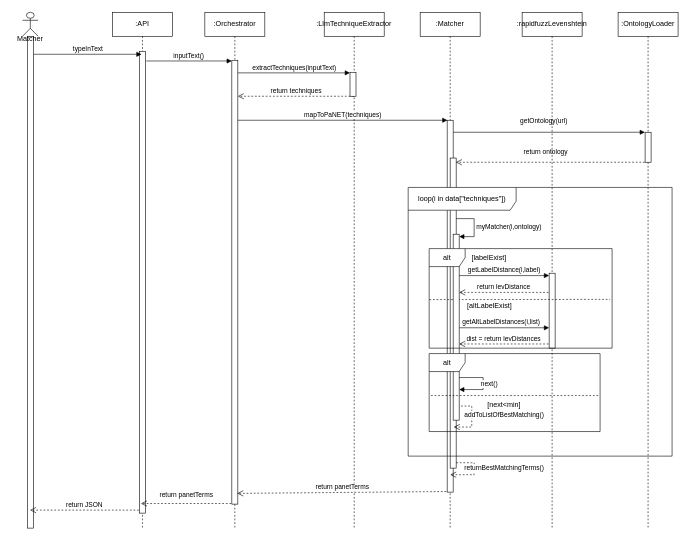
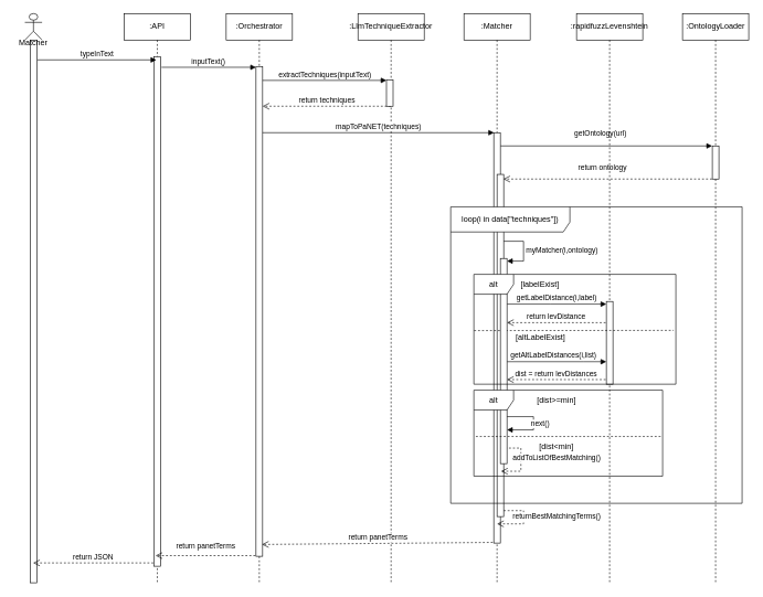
  <mxCell id="0" />
  <mxCell id="1" parent="0" />
  <mxCell id="2" value="" style="shape=umlLifeline;perimeter=lifelinePerimeter;whiteSpace=wrap;html=1;container=1;dropTarget=0;collapsible=0;recursiveResize=0;outlineConnect=0;portConstraint=eastwest;newEdgeStyle={&quot;curved&quot;:0,&quot;rounded&quot;:0};participant=umlActor;" parent="1" vertex="1"><mxGeometry x="37" y="20" width="26" height="860" as="geometry" /></mxCell>
  <mxCell id="3" value="" style="html=1;points=[[0,0,0,0,5],[0,1,0,0,-5],[1,0,0,0,5],[1,1,0,0,-5]];perimeter=orthogonalPerimeter;outlineConnect=0;targetShapes=umlLifeline;portConstraint=eastwest;newEdgeStyle={&quot;curved&quot;:0,&quot;rounded&quot;:0};" vertex="1" parent="2"><mxGeometry x="8" y="40" width="10" height="820" as="geometry" /></mxCell>
  <mxCell id="4" value=":Orchestrator" style="shape=umlLifeline;perimeter=lifelinePerimeter;whiteSpace=wrap;html=1;container=1;dropTarget=0;collapsible=0;recursiveResize=0;outlineConnect=0;portConstraint=eastwest;newEdgeStyle={&quot;curved&quot;:0,&quot;rounded&quot;:0};" parent="1" vertex="1"><mxGeometry x="341" y="20" width="100" height="860" as="geometry" /></mxCell>
  <mxCell id="5" value="" style="html=1;points=[[0,0,0,0,5],[0,1,0,0,-5],[1,0,0,0,5],[1,1,0,0,-5]];perimeter=orthogonalPerimeter;outlineConnect=0;targetShapes=umlLifeline;portConstraint=eastwest;newEdgeStyle={&quot;curved&quot;:0,&quot;rounded&quot;:0};" parent="4" vertex="1"><mxGeometry x="45" y="80" width="10" height="740" as="geometry" /></mxCell>
  <mxCell id="6" value=":LlmTechniqueExtractor" style="shape=umlLifeline;perimeter=lifelinePerimeter;whiteSpace=wrap;html=1;container=1;dropTarget=0;collapsible=0;recursiveResize=0;outlineConnect=0;portConstraint=eastwest;newEdgeStyle={&quot;curved&quot;:0,&quot;rounded&quot;:0};" parent="1" vertex="1"><mxGeometry x="540" y="20" width="100" height="860" as="geometry" /></mxCell>
  <mxCell id="7" value=":Matcher" style="shape=umlLifeline;perimeter=lifelinePerimeter;whiteSpace=wrap;html=1;container=1;dropTarget=0;collapsible=0;recursiveResize=0;outlineConnect=0;portConstraint=eastwest;newEdgeStyle={&quot;curved&quot;:0,&quot;rounded&quot;:0};" parent="1" vertex="1"><mxGeometry x="700" y="20" width="100" height="860" as="geometry" /></mxCell>
  <mxCell id="8" value="" style="html=1;points=[[0,0,0,0,5],[0,1,0,0,-5],[1,0,0,0,5],[1,1,0,0,-5]];perimeter=orthogonalPerimeter;outlineConnect=0;targetShapes=umlLifeline;portConstraint=eastwest;newEdgeStyle={&quot;curved&quot;:0,&quot;rounded&quot;:0};" parent="7" vertex="1"><mxGeometry x="45" y="180" width="10" height="620" as="geometry" /></mxCell>
  <mxCell id="9" value="" style="html=1;points=[[0,0,0,0,5],[0,1,0,0,-5],[1,0,0,0,5],[1,1,0,0,-5]];perimeter=orthogonalPerimeter;outlineConnect=0;targetShapes=umlLifeline;portConstraint=eastwest;newEdgeStyle={&quot;curved&quot;:0,&quot;rounded&quot;:0};" parent="7" vertex="1"><mxGeometry x="50" y="243" width="10" height="517" as="geometry" /></mxCell>
  <mxCell id="10" value=":OntologyLoader" style="shape=umlLifeline;perimeter=lifelinePerimeter;whiteSpace=wrap;html=1;container=1;dropTarget=0;collapsible=0;recursiveResize=0;outlineConnect=0;portConstraint=eastwest;newEdgeStyle={&quot;curved&quot;:0,&quot;rounded&quot;:0};" parent="1" vertex="1"><mxGeometry x="1030" y="20" width="100" height="860" as="geometry" /></mxCell>
  <mxCell id="11" value="" style="html=1;points=[[0,0,0,0,5],[0,1,0,0,-5],[1,0,0,0,5],[1,1,0,0,-5]];perimeter=orthogonalPerimeter;outlineConnect=0;targetShapes=umlLifeline;portConstraint=eastwest;newEdgeStyle={&quot;curved&quot;:0,&quot;rounded&quot;:0};" parent="10" vertex="1"><mxGeometry x="45" y="200" width="10" height="50" as="geometry" /></mxCell>
  <mxCell id="12" value="extractTechniques(inputText)" style="html=1;verticalAlign=bottom;endArrow=block;curved=0;rounded=0;" parent="1" target="20" edge="1"><mxGeometry width="80" relative="1" as="geometry"><mxPoint x="396" y="121" as="sourcePoint" /><mxPoint x="580" y="121" as="targetPoint" /></mxGeometry></mxCell>
  <mxCell id="13" value="&lt;div&gt;return panetTerms&lt;/div&gt;" style="html=1;verticalAlign=bottom;endArrow=open;dashed=1;endSize=8;curved=0;rounded=0;entryX=0.54;entryY=0.876;entryDx=0;entryDy=0;entryPerimeter=0;" parent="1" edge="1"><mxGeometry relative="1" as="geometry"><mxPoint x="743.5" y="819" as="sourcePoint" /><mxPoint x="395" y="822.12" as="targetPoint" /></mxGeometry></mxCell>
  <mxCell id="14" value="getOntology(url)" style="html=1;verticalAlign=bottom;endArrow=block;curved=0;rounded=0;" parent="1" edge="1"><mxGeometry x="-0.056" y="10" width="80" relative="1" as="geometry"><mxPoint x="755.25" y="220" as="sourcePoint" /><mxPoint x="1074.75" y="220" as="targetPoint" /><mxPoint as="offset" /></mxGeometry></mxCell>
  <mxCell id="15" value="return ontology" style="html=1;verticalAlign=bottom;endArrow=open;dashed=1;endSize=8;curved=0;rounded=0;" parent="1" edge="1"><mxGeometry x="0.056" y="-9" relative="1" as="geometry"><mxPoint x="1074.5" y="270" as="sourcePoint" /><mxPoint x="759.5" y="270" as="targetPoint" /><mxPoint as="offset" /></mxGeometry></mxCell>
  <mxCell id="16" value="return techniques" style="html=1;verticalAlign=bottom;endArrow=open;dashed=1;endSize=8;curved=0;rounded=0;" parent="1" source="6" target="5" edge="1"><mxGeometry relative="1" as="geometry"><mxPoint x="560" y="160" as="sourcePoint" /><mxPoint x="400" y="160" as="targetPoint" /><Array as="points"><mxPoint x="430" y="160" /></Array></mxGeometry></mxCell>
  <mxCell id="17" value="mapToPaNET(techniques)" style="html=1;verticalAlign=bottom;endArrow=block;curved=0;rounded=0;" parent="1" edge="1"><mxGeometry width="80" relative="1" as="geometry"><mxPoint x="396" y="200" as="sourcePoint" /><mxPoint x="745.5" y="200" as="targetPoint" /></mxGeometry></mxCell>
  <mxCell id="18" value=":rapidfuzzLevenshtein" style="shape=umlLifeline;perimeter=lifelinePerimeter;whiteSpace=wrap;html=1;container=1;dropTarget=0;collapsible=0;recursiveResize=0;outlineConnect=0;portConstraint=eastwest;newEdgeStyle={&quot;curved&quot;:0,&quot;rounded&quot;:0};" parent="1" vertex="1"><mxGeometry x="870" y="20" width="100" height="860" as="geometry" /></mxCell>
  <mxCell id="19" value="" style="html=1;points=[[0,0,0,0,5],[0,1,0,0,-5],[1,0,0,0,5],[1,1,0,0,-5]];perimeter=orthogonalPerimeter;outlineConnect=0;targetShapes=umlLifeline;portConstraint=eastwest;newEdgeStyle={&quot;curved&quot;:0,&quot;rounded&quot;:0};" parent="18" vertex="1"><mxGeometry x="45" y="435" width="10" height="125" as="geometry" /></mxCell>
  <mxCell id="20" value="" style="html=1;points=[[0,0,0,0,5],[0,1,0,0,-5],[1,0,0,0,5],[1,1,0,0,-5]];perimeter=orthogonalPerimeter;outlineConnect=0;targetShapes=umlLifeline;portConstraint=eastwest;newEdgeStyle={&quot;curved&quot;:0,&quot;rounded&quot;:0};" parent="1" vertex="1"><mxGeometry x="583" y="120" width="10" height="40" as="geometry" /></mxCell>
  <mxCell id="21" value="loop(i in data[&quot;techniques&quot;])" style="shape=umlFrame;whiteSpace=wrap;html=1;pointerEvents=0;width=180;height=38;" parent="1" vertex="1"><mxGeometry x="680" y="312" width="440" height="448" as="geometry" /></mxCell>
  <mxCell id="22" value="inputText()" style="html=1;verticalAlign=bottom;endArrow=block;curved=0;rounded=0;exitX=1.137;exitY=0.021;exitDx=0;exitDy=0;exitPerimeter=0;" parent="1" source="41" target="5" edge="1"><mxGeometry width="80" relative="1" as="geometry"><mxPoint x="240" y="100" as="sourcePoint" /><mxPoint x="399.5" y="100" as="targetPoint" /></mxGeometry></mxCell>
  <mxCell id="23" value="myMatcher(i,ontology)" style="html=1;align=left;spacingLeft=2;endArrow=block;rounded=0;edgeStyle=orthogonalEdgeStyle;curved=0;rounded=0;" parent="1" edge="1"><mxGeometry relative="1" as="geometry"><mxPoint x="760" y="364" as="sourcePoint" /><Array as="points"><mxPoint x="790" y="394" /></Array><mxPoint x="765" y="394" as="targetPoint" /></mxGeometry></mxCell>
  <mxCell id="24" value="dist = return levDistances" style="html=1;verticalAlign=bottom;endArrow=open;dashed=1;endSize=8;curved=0;rounded=0;" parent="1" edge="1"><mxGeometry relative="1" as="geometry"><mxPoint x="914" y="573" as="sourcePoint" /><mxPoint x="765" y="573" as="targetPoint" /></mxGeometry></mxCell>
  <mxCell id="25" value="addToListOfBestMatching()" style="html=1;verticalAlign=bottom;endArrow=open;dashed=1;endSize=8;curved=0;rounded=0;" parent="1" edge="1"><mxGeometry x="0.126" y="54" relative="1" as="geometry"><mxPoint x="756" y="676.5" as="sourcePoint" /><mxPoint x="756" y="711.5" as="targetPoint" /><Array as="points"><mxPoint x="786" y="676.5" /><mxPoint x="786" y="711.5" /></Array><mxPoint as="offset" /></mxGeometry></mxCell>
  <mxCell id="26" value="returnBestMatchingTerms()" style="html=1;verticalAlign=bottom;endArrow=open;dashed=1;endSize=8;curved=0;rounded=0;" parent="1" edge="1"><mxGeometry x="0.067" y="50" relative="1" as="geometry"><mxPoint x="760" y="771" as="sourcePoint" /><mxPoint x="750" y="791" as="targetPoint" /><Array as="points"><mxPoint x="790" y="771" /><mxPoint x="790" y="791" /></Array><mxPoint as="offset" /></mxGeometry></mxCell>
  <mxCell id="27" value="getAltLabelDistances(i,list)" style="html=1;verticalAlign=bottom;endArrow=block;curved=0;rounded=0;" parent="1" edge="1"><mxGeometry x="-0.062" width="80" relative="1" as="geometry"><mxPoint x="765" y="546" as="sourcePoint" /><mxPoint x="915" y="546" as="targetPoint" /><Array as="points"><mxPoint x="880" y="546" /></Array><mxPoint as="offset" /></mxGeometry></mxCell>
  <mxCell id="28" value="" style="endArrow=none;dashed=1;html=1;rounded=0;entryX=0.989;entryY=0.51;entryDx=0;entryDy=0;entryPerimeter=0;exitX=0.001;exitY=0.515;exitDx=0;exitDy=0;exitPerimeter=0;" parent="1" target="34" edge="1"><mxGeometry width="50" height="50" relative="1" as="geometry"><mxPoint x="715.3" y="499" as="sourcePoint" /><mxPoint x="1012" y="499.6" as="targetPoint" /></mxGeometry></mxCell>
  <mxCell id="29" value="[labelExist]" style="text;html=1;align=center;verticalAlign=middle;whiteSpace=wrap;rounded=0;" parent="1" vertex="1"><mxGeometry x="785" y="414" width="60" height="30" as="geometry" /></mxCell>
  <mxCell id="30" value="[altLabelExist]" style="text;html=1;align=center;verticalAlign=middle;whiteSpace=wrap;rounded=0;" parent="1" vertex="1"><mxGeometry x="786" y="495" width="60" height="30" as="geometry" /></mxCell>
  <mxCell id="31" value="getLabelDistance(i,label)" style="html=1;verticalAlign=bottom;endArrow=block;curved=0;rounded=0;" parent="1" edge="1"><mxGeometry width="80" relative="1" as="geometry"><mxPoint x="765" y="459" as="sourcePoint" /><mxPoint x="915" y="459" as="targetPoint" /><Array as="points"><mxPoint x="830" y="459" /><mxPoint x="870" y="459" /></Array><mxPoint as="offset" /></mxGeometry></mxCell>
  <mxCell id="32" value="return levDistance" style="html=1;verticalAlign=bottom;endArrow=open;dashed=1;endSize=8;curved=0;rounded=0;" parent="1" edge="1"><mxGeometry relative="1" as="geometry"><mxPoint x="914" y="487" as="sourcePoint" /><mxPoint x="765" y="487" as="targetPoint" /></mxGeometry></mxCell>
  <mxCell id="33" value="" style="html=1;points=[[0,0,0,0,5],[0,1,0,0,-5],[1,0,0,0,5],[1,1,0,0,-5]];perimeter=orthogonalPerimeter;outlineConnect=0;targetShapes=umlLifeline;portConstraint=eastwest;newEdgeStyle={&quot;curved&quot;:0,&quot;rounded&quot;:0};" parent="1" vertex="1"><mxGeometry x="755" y="390" width="10" height="310" as="geometry" /></mxCell>
  <mxCell id="34" value="alt" style="shape=umlFrame;whiteSpace=wrap;html=1;pointerEvents=0;" parent="1" vertex="1"><mxGeometry x="715" y="414" width="305" height="166" as="geometry" /></mxCell>
  <mxCell id="35" value="alt" style="shape=umlFrame;whiteSpace=wrap;html=1;pointerEvents=0;" parent="1" vertex="1"><mxGeometry x="715" y="589" width="285" height="130" as="geometry" /></mxCell>
  <mxCell id="36" value="" style="endArrow=none;dashed=1;html=1;rounded=0;entryX=0.989;entryY=0.51;entryDx=0;entryDy=0;entryPerimeter=0;" parent="1" edge="1"><mxGeometry width="50" height="50" relative="1" as="geometry"><mxPoint x="718" y="659" as="sourcePoint" /><mxPoint x="998" y="659" as="targetPoint" /></mxGeometry></mxCell>
  <mxCell id="37" value="next()" style="html=1;verticalAlign=bottom;endArrow=block;curved=0;rounded=0;" parent="1" edge="1"><mxGeometry x="0.2" y="-10" width="80" relative="1" as="geometry"><mxPoint x="765" y="629" as="sourcePoint" /><mxPoint x="765" y="649" as="targetPoint" /><Array as="points"><mxPoint x="805" y="629" /><mxPoint x="805" y="649" /></Array><mxPoint x="10" y="10" as="offset" /></mxGeometry></mxCell>
- <mxCell id="39" value="[next&amp;lt;min]" style="text;html=1;align=center;verticalAlign=middle;whiteSpace=wrap;rounded=0;" parent="1" vertex="1"><mxGeometry x="810" y="659" width="60" height="30" as="geometry" /></mxCell>
+ <mxCell id="38" value="[dist&amp;gt;=min]" style="text;html=1;align=center;verticalAlign=middle;whiteSpace=wrap;rounded=0;" parent="1" vertex="1"><mxGeometry x="810" y="589" width="60" height="30" as="geometry" /></mxCell>
+ <mxCell id="39" value="[dist&amp;lt;min]" style="text;html=1;align=center;verticalAlign=middle;whiteSpace=wrap;rounded=0;" parent="1" vertex="1"><mxGeometry x="810" y="659" width="60" height="30" as="geometry" /></mxCell>
  <mxCell id="40" value=":API" style="shape=umlLifeline;perimeter=lifelinePerimeter;whiteSpace=wrap;html=1;container=1;dropTarget=0;collapsible=0;recursiveResize=0;outlineConnect=0;portConstraint=eastwest;newEdgeStyle={&quot;curved&quot;:0,&quot;rounded&quot;:0};" vertex="1" parent="1"><mxGeometry x="187" y="20" width="100" height="860" as="geometry" /></mxCell>
  <mxCell id="41" value="" style="html=1;points=[[0,0,0,0,5],[0,1,0,0,-5],[1,0,0,0,5],[1,1,0,0,-5]];perimeter=orthogonalPerimeter;outlineConnect=0;targetShapes=umlLifeline;portConstraint=eastwest;newEdgeStyle={&quot;curved&quot;:0,&quot;rounded&quot;:0};" parent="40" vertex="1"><mxGeometry x="45" y="65" width="10" height="770" as="geometry" /></mxCell>
  <mxCell id="42" value="return panetTerms" style="html=1;verticalAlign=bottom;endArrow=open;dashed=1;endSize=8;curved=0;rounded=0;" parent="1" edge="1"><mxGeometry x="-0.004" y="-5" relative="1" as="geometry"><mxPoint x="385" y="839" as="sourcePoint" /><mxPoint x="234.447" y="839" as="targetPoint" /><mxPoint as="offset" /></mxGeometry></mxCell>
  <mxCell id="43" value="return JSON" style="html=1;verticalAlign=bottom;endArrow=open;dashed=1;endSize=8;curved=0;rounded=0;" edge="1" parent="1" target="2"><mxGeometry relative="1" as="geometry"><mxPoint x="231" y="850" as="sourcePoint" /><mxPoint x="61" y="850" as="targetPoint" /></mxGeometry></mxCell>
  <mxCell id="44" value="typeInText" style="html=1;verticalAlign=bottom;endArrow=block;curved=0;rounded=0;" edge="1" parent="1"><mxGeometry width="80" relative="1" as="geometry"><mxPoint x="56" y="90" as="sourcePoint" /><mxPoint x="235.5" y="90" as="targetPoint" /></mxGeometry></mxCell>
  <mxCell id="45" value="Matcher" style="text;html=1;align=center;verticalAlign=middle;whiteSpace=wrap;rounded=0;" vertex="1" parent="1"><mxGeometry x="20" y="50" width="60" height="30" as="geometry" /></mxCell>
